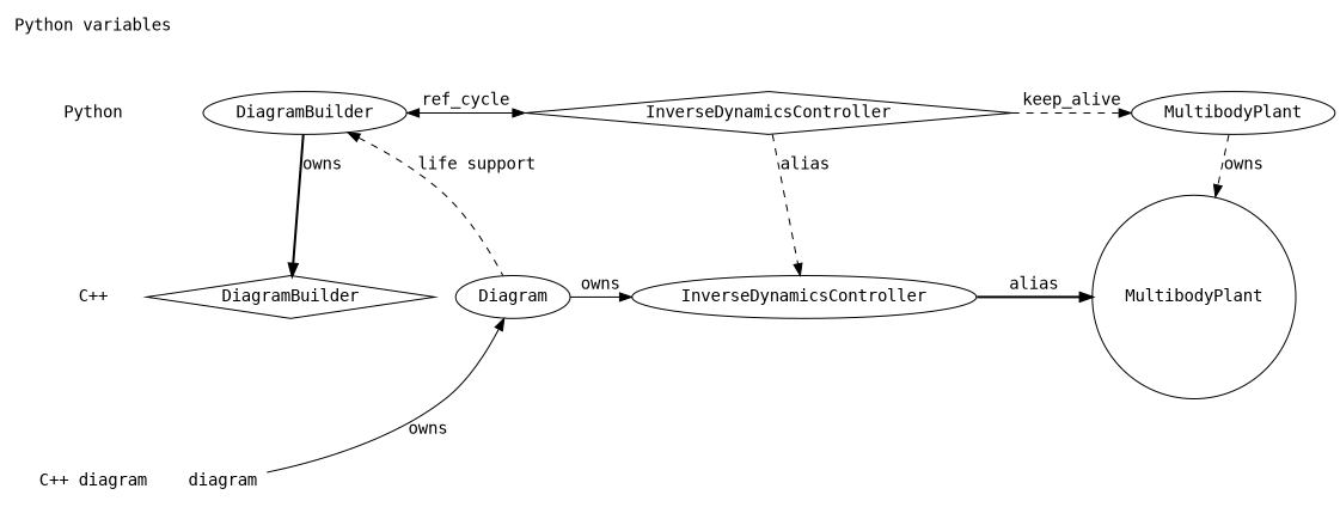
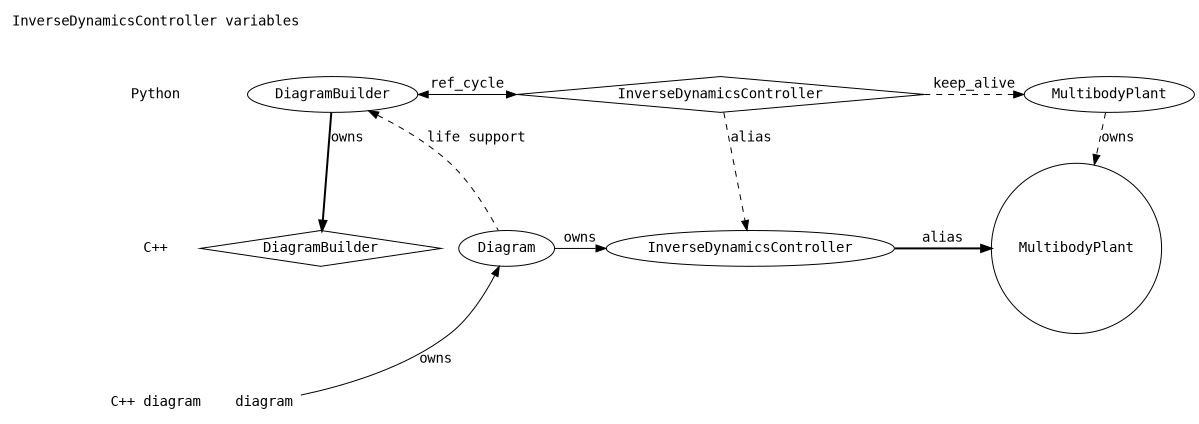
  digraph {
    fontname="DejaVu Sans Mono"
    node [fontname="DejaVu Sans Mono" shape=plaintext]
    edge [fontname="DejaVu Sans Mono" style=dashed]
-   "Python variables"
+   "Python variables" [label="InverseDynamicsController variables"]
    Python
    "C++"
    n4 [label="C++ diagram"]
    n5 [label=diagram]
    n6 [label=MultibodyPlant shape=ellipse]
    n7 [label=DiagramBuilder shape=ellipse]
    n8 [label=InverseDynamicsController shape=diamond]
    n9 [label=MultibodyPlant shape=circle]
    n10 [label=DiagramBuilder shape=diamond]
    n11 [label=InverseDynamicsController shape=ellipse]
    n12 [label=Diagram shape=ellipse]
    subgraph sub_1 {
      "Python variables"
      Python
      "C++"
      n4
    }
    subgraph sub_2 {
      n5
    }
    subgraph sub_3 {
      rank=same
      "Python variables"
    }
    subgraph sub_4 {
      rank=same
      Python
      n6
      n7
      n8
    }
    subgraph sub_5 {
      rank=same
      "C++"
      n9
      n10
      n11
      n12
    }
    subgraph sub_6 {
      rank=same
      n4
      n5
    }
    "Python variables" -> Python [style=invis]
    Python -> "C++" [style=invis]
    "C++" -> n4 [style=invis]
    n5 -> n12 [constraint=false label=owns style=solid]
    n6 -> n9 [label=owns]
    n7 -> n10 [label=owns style=bold]
    n7 -> n12 [dir=back label="life support"]
    n8 -> n6 [constraint=false label=keep_alive]
    n8 -> n7 [constraint=false dir=both label=ref_cycle style=solid]
    n8 -> n11 [label=alias]
    n11 -> n9 [label=alias style=bold]
    n12 -> n11 [label=owns style=solid]
  }
